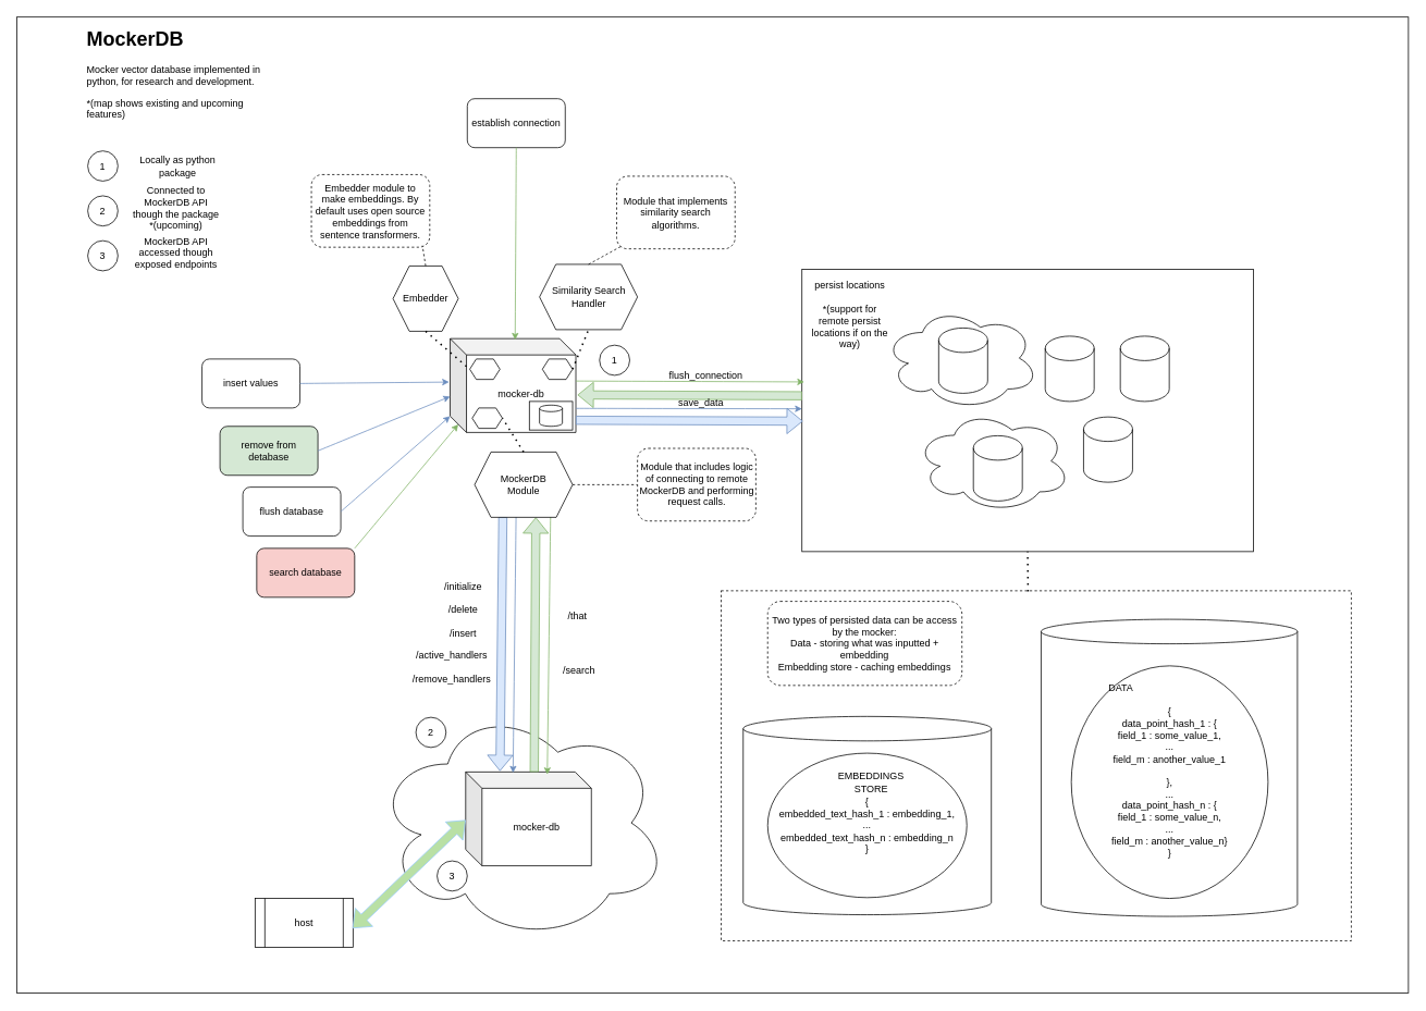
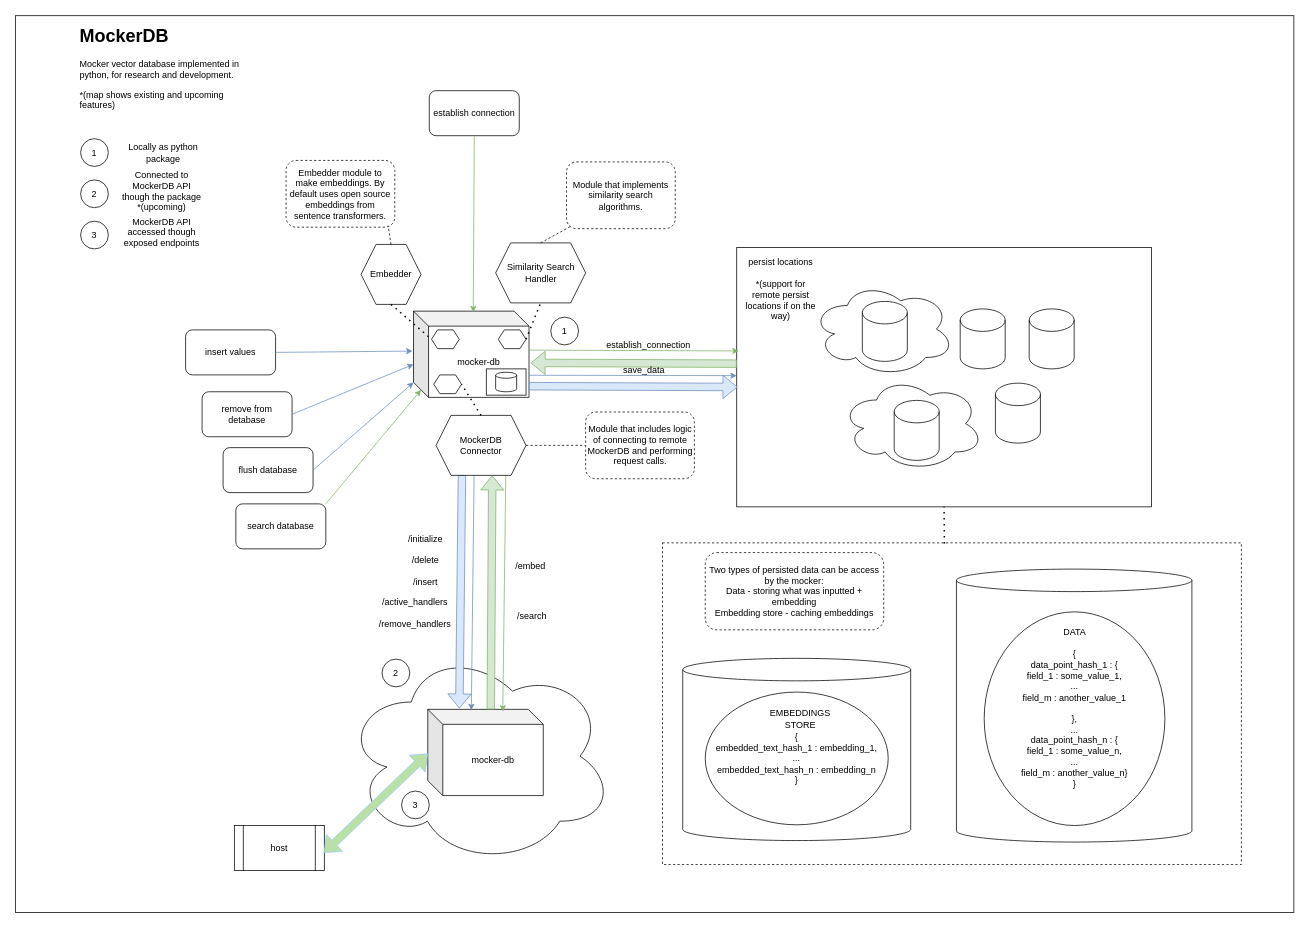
  <mxCell id="0" />
  <mxCell id="1" parent="0" />
  <mxCell id="2" value="" style="rounded=0;whiteSpace=wrap;html=1;" parent="1" vertex="1"><mxGeometry x="20" y="20" width="1705" height="1196" as="geometry" /></mxCell>
  <mxCell id="3" value="" style="rounded=0;whiteSpace=wrap;html=1;dashed=1;" parent="1" vertex="1"><mxGeometry x="883" y="723" width="772" height="429" as="geometry" /></mxCell>
  <mxCell id="4" value="" style="rounded=0;whiteSpace=wrap;html=1;" parent="1" vertex="1"><mxGeometry x="982" y="329" width="553" height="346" as="geometry" /></mxCell>
  <mxCell id="5" value="" style="ellipse;shape=cloud;whiteSpace=wrap;html=1;" parent="1" vertex="1"><mxGeometry x="1082" y="375" width="190" height="126" as="geometry" /></mxCell>
  <mxCell id="6" value="" style="shape=cylinder3;whiteSpace=wrap;html=1;boundedLbl=1;backgroundOutline=1;size=15;" parent="1" vertex="1"><mxGeometry x="910" y="877" width="304" height="243" as="geometry" /></mxCell>
  <mxCell id="7" value="" style="shape=cylinder3;whiteSpace=wrap;html=1;boundedLbl=1;backgroundOutline=1;size=15;" parent="1" vertex="1"><mxGeometry x="1275" y="758" width="314" height="364" as="geometry" /></mxCell>
  <mxCell id="8" value="{&lt;br&gt;data_point_hash_1 : {&lt;br&gt;field_1 : some_value_1,&lt;br&gt;...&lt;br&gt;field_m : another_value_1&lt;br&gt;&lt;br&gt;},&lt;br&gt;...&lt;br&gt;data_point_hash_n : {&lt;br style=&quot;border-color: var(--border-color);&quot;&gt;field_1 : some_value_n,&lt;br style=&quot;border-color: var(--border-color);&quot;&gt;...&lt;br style=&quot;border-color: var(--border-color);&quot;&gt;field_m : another_value_n}&lt;br&gt;}" style="ellipse;whiteSpace=wrap;html=1;" parent="1" vertex="1"><mxGeometry x="1312" y="815" width="241" height="285" as="geometry" /></mxCell>
  <mxCell id="9" value="{&lt;br&gt;embedded_text_hash_1 : embedding_1,&lt;br&gt;...&lt;br&gt;embedded_text_hash_n : embedding_n&lt;br&gt;}" style="ellipse;whiteSpace=wrap;html=1;" parent="1" vertex="1"><mxGeometry x="940" y="922" width="244" height="177" as="geometry" /></mxCell>
- <mxCell id="10" value="DATA" style="text;html=1;align=center;verticalAlign=middle;whiteSpace=wrap;rounded=0;" parent="1" vertex="1"><mxGeometry x="1342.5" y="827" width="60" height="30" as="geometry" /></mxCell>
+ <mxCell id="10" value="DATA" style="text;html=1;align=center;verticalAlign=middle;whiteSpace=wrap;rounded=0;" parent="1" vertex="1"><mxGeometry x="1402.5" y="827" width="60" height="30" as="geometry" /></mxCell>
  <mxCell id="11" value="EMBEDDINGS&lt;br&gt;STORE" style="text;html=1;align=center;verticalAlign=middle;whiteSpace=wrap;rounded=0;" parent="1" vertex="1"><mxGeometry x="1024" y="940" width="86" height="36" as="geometry" /></mxCell>
  <mxCell id="12" value="insert values" style="rounded=1;whiteSpace=wrap;html=1;" parent="1" vertex="1"><mxGeometry x="247" y="439" width="120" height="60" as="geometry" /></mxCell>
  <mxCell id="13" value="" style="curved=1;endArrow=classic;html=1;rounded=0;entryX=-0.008;entryY=0.463;entryDx=0;entryDy=0;entryPerimeter=0;exitX=1;exitY=0.5;exitDx=0;exitDy=0;fillColor=#dae8fc;strokeColor=#6c8ebf;" parent="1" source="12" target="15" edge="1"><mxGeometry width="50" height="50" relative="1" as="geometry"><mxPoint x="312" y="463" as="sourcePoint" /><mxPoint x="506" y="452" as="targetPoint" /><Array as="points" /></mxGeometry></mxCell>
  <mxCell id="14" value="establish connection" style="rounded=1;whiteSpace=wrap;html=1;" parent="1" vertex="1"><mxGeometry x="572" y="120" width="120" height="60" as="geometry" /></mxCell>
  <mxCell id="15" value="mocker-db" style="shape=cube;whiteSpace=wrap;html=1;boundedLbl=1;backgroundOutline=1;darkOpacity=0.05;darkOpacity2=0.1;" parent="1" vertex="1"><mxGeometry x="551" y="414" width="154" height="115" as="geometry" /></mxCell>
  <mxCell id="16" value="" style="shape=cylinder3;whiteSpace=wrap;html=1;boundedLbl=1;backgroundOutline=1;size=15;" parent="1" vertex="1"><mxGeometry x="1280" y="411" width="60" height="80" as="geometry" /></mxCell>
  <mxCell id="17" value="" style="shape=cylinder3;whiteSpace=wrap;html=1;boundedLbl=1;backgroundOutline=1;size=15;" parent="1" vertex="1"><mxGeometry x="1372" y="411" width="60" height="80" as="geometry" /></mxCell>
  <mxCell id="18" value="" style="shape=cylinder3;whiteSpace=wrap;html=1;boundedLbl=1;backgroundOutline=1;size=15;" parent="1" vertex="1"><mxGeometry x="1327" y="510" width="60" height="80" as="geometry" /></mxCell>
  <mxCell id="19" value="" style="shape=cylinder3;whiteSpace=wrap;html=1;boundedLbl=1;backgroundOutline=1;size=15;" parent="1" vertex="1"><mxGeometry x="1149.5" y="401" width="60" height="80" as="geometry" /></mxCell>
  <mxCell id="20" value="" style="ellipse;shape=cloud;whiteSpace=wrap;html=1;" parent="1" vertex="1"><mxGeometry x="1121" y="501" width="190" height="126" as="geometry" /></mxCell>
  <mxCell id="21" value="" style="shape=cylinder3;whiteSpace=wrap;html=1;boundedLbl=1;backgroundOutline=1;size=15;" parent="1" vertex="1"><mxGeometry x="1192" y="533" width="60" height="80" as="geometry" /></mxCell>
  <mxCell id="22" value="" style="endArrow=none;dashed=1;html=1;dashPattern=1 3;strokeWidth=2;rounded=0;entryX=0.5;entryY=1;entryDx=0;entryDy=0;exitX=0.487;exitY=0.002;exitDx=0;exitDy=0;exitPerimeter=0;" parent="1" source="3" target="4" edge="1"><mxGeometry width="50" height="50" relative="1" as="geometry"><mxPoint x="1302" y="788" as="sourcePoint" /><mxPoint x="1289" y="709" as="targetPoint" /></mxGeometry></mxCell>
  <mxCell id="23" value="persist locations&lt;br&gt;&lt;br&gt;*(support for remote persist locations if on the way)" style="text;html=1;align=center;verticalAlign=middle;whiteSpace=wrap;rounded=0;" parent="1" vertex="1"><mxGeometry x="992" y="368" width="98" height="33" as="geometry" /></mxCell>
  <mxCell id="24" value="Two types of persisted data can be access by the mocker:&lt;br&gt;Data - storing what was inputted + embedding&lt;br&gt;Embedding store - caching embeddings" style="rounded=1;whiteSpace=wrap;html=1;dashed=1;" parent="1" vertex="1"><mxGeometry x="940" y="736" width="238" height="103" as="geometry" /></mxCell>
  <mxCell id="25" value="" style="curved=1;endArrow=classic;html=1;rounded=0;entryX=0.517;entryY=0.013;entryDx=0;entryDy=0;entryPerimeter=0;exitX=0.5;exitY=1;exitDx=0;exitDy=0;fillColor=#d5e8d4;strokeColor=#82b366;" parent="1" source="14" target="15" edge="1"><mxGeometry width="50" height="50" relative="1" as="geometry"><mxPoint x="427" y="306" as="sourcePoint" /><mxPoint x="624" y="305" as="targetPoint" /><Array as="points" /></mxGeometry></mxCell>
  <mxCell id="26" value="" style="curved=1;endArrow=classic;html=1;rounded=0;entryX=0.005;entryY=0.399;entryDx=0;entryDy=0;entryPerimeter=0;exitX=1;exitY=0.452;exitDx=0;exitDy=0;exitPerimeter=0;fillColor=#d5e8d4;strokeColor=#82b366;" parent="1" source="15" target="4" edge="1"><mxGeometry width="50" height="50" relative="1" as="geometry"><mxPoint x="698" y="463" as="sourcePoint" /><mxPoint x="1102" y="469" as="targetPoint" /><Array as="points" /></mxGeometry></mxCell>
  <mxCell id="27" value="" style="shape=flexArrow;endArrow=classic;html=1;rounded=0;exitX=0;exitY=0.448;exitDx=0;exitDy=0;exitPerimeter=0;fillColor=#d5e8d4;strokeColor=#82b366;" parent="1" source="4" edge="1"><mxGeometry width="50" height="50" relative="1" as="geometry"><mxPoint x="862" y="579" as="sourcePoint" /><mxPoint x="707" y="483" as="targetPoint" /></mxGeometry></mxCell>
- <mxCell id="28" value="flush_connection" style="text;html=1;align=center;verticalAlign=middle;whiteSpace=wrap;rounded=0;" parent="1" vertex="1"><mxGeometry x="806" y="443" width="117" height="31" as="geometry" /></mxCell>
+ <mxCell id="28" value="establish_connection" style="text;html=1;align=center;verticalAlign=middle;whiteSpace=wrap;rounded=0;" parent="1" vertex="1"><mxGeometry x="806" y="443" width="117" height="31" as="geometry" /></mxCell>
  <mxCell id="29" value="" style="shape=flexArrow;endArrow=classic;html=1;rounded=0;exitX=1;exitY=0.87;exitDx=0;exitDy=0;exitPerimeter=0;fillColor=#dae8fc;strokeColor=#6c8ebf;entryX=0.002;entryY=0.538;entryDx=0;entryDy=0;entryPerimeter=0;" parent="1" source="15" target="4" edge="1"><mxGeometry width="50" height="50" relative="1" as="geometry"><mxPoint x="896.924" y="553" as="sourcePoint" /><mxPoint x="804" y="664.95" as="targetPoint" /></mxGeometry></mxCell>
  <mxCell id="30" value="" style="curved=1;endArrow=classic;html=1;rounded=0;exitX=1;exitY=0.452;exitDx=0;exitDy=0;exitPerimeter=0;fillColor=#dae8fc;strokeColor=#6c8ebf;" parent="1" edge="1"><mxGeometry width="50" height="50" relative="1" as="geometry"><mxPoint x="705" y="499.5" as="sourcePoint" /><mxPoint x="982" y="500" as="targetPoint" /><Array as="points" /></mxGeometry></mxCell>
  <mxCell id="31" value="save_data" style="text;html=1;align=center;verticalAlign=middle;whiteSpace=wrap;rounded=0;" parent="1" vertex="1"><mxGeometry x="800" y="477" width="117" height="31" as="geometry" /></mxCell>
  <mxCell id="32" value="Embedder" style="shape=hexagon;perimeter=hexagonPerimeter2;whiteSpace=wrap;html=1;fixedSize=1;" parent="1" vertex="1"><mxGeometry x="481" y="325" width="80" height="80" as="geometry" /></mxCell>
  <mxCell id="33" value="Similarity Search Handler" style="shape=hexagon;perimeter=hexagonPerimeter2;whiteSpace=wrap;html=1;fixedSize=1;" parent="1" vertex="1"><mxGeometry x="660.5" y="323" width="120" height="80" as="geometry" /></mxCell>
  <mxCell id="34" value="" style="ellipse;shape=cloud;whiteSpace=wrap;html=1;" parent="1" vertex="1"><mxGeometry x="458" y="863" width="360" height="289" as="geometry" /></mxCell>
  <mxCell id="35" value="mocker-db" style="shape=cube;whiteSpace=wrap;html=1;boundedLbl=1;backgroundOutline=1;darkOpacity=0.05;darkOpacity2=0.1;" parent="1" vertex="1"><mxGeometry x="570" y="945.04" width="154" height="115" as="geometry" /></mxCell>
  <mxCell id="36" value="1" style="ellipse;whiteSpace=wrap;html=1;aspect=fixed;" parent="1" vertex="1"><mxGeometry x="734" y="422" width="37" height="37" as="geometry" /></mxCell>
  <mxCell id="37" value="2" style="ellipse;whiteSpace=wrap;html=1;aspect=fixed;" parent="1" vertex="1"><mxGeometry x="509" y="878.04" width="37" height="37" as="geometry" /></mxCell>
  <mxCell id="38" value="" style="curved=1;endArrow=classic;html=1;rounded=0;fillColor=#d5e8d4;strokeColor=#82b366;exitX=0.775;exitY=0.994;exitDx=0;exitDy=0;exitPerimeter=0;" parent="1" source="75" edge="1"><mxGeometry width="50" height="50" relative="1" as="geometry"><mxPoint x="671" y="687" as="sourcePoint" /><mxPoint x="670" y="948.04" as="targetPoint" /><Array as="points" /></mxGeometry></mxCell>
  <mxCell id="39" value="" style="shape=flexArrow;endArrow=classic;html=1;rounded=0;exitX=0.288;exitY=0.994;exitDx=0;exitDy=0;exitPerimeter=0;fillColor=#dae8fc;strokeColor=#6c8ebf;entryX=0.273;entryY=-0.009;entryDx=0;entryDy=0;entryPerimeter=0;" parent="1" source="75" target="35" edge="1"><mxGeometry width="50" height="50" relative="1" as="geometry"><mxPoint x="612.058" y="684.04" as="sourcePoint" /><mxPoint x="1065" y="794.04" as="targetPoint" /></mxGeometry></mxCell>
  <mxCell id="40" value="" style="curved=1;endArrow=classic;html=1;rounded=0;entryX=0.377;entryY=0.009;entryDx=0;entryDy=0;entryPerimeter=0;exitX=0.423;exitY=0.975;exitDx=0;exitDy=0;fillColor=#dae8fc;strokeColor=#6c8ebf;exitPerimeter=0;" parent="1" source="75" target="35" edge="1"><mxGeometry width="50" height="50" relative="1" as="geometry"><mxPoint x="626.996" y="683.005" as="sourcePoint" /><mxPoint x="1024" y="843.04" as="targetPoint" /><Array as="points" /></mxGeometry></mxCell>
  <mxCell id="41" value="" style="shape=flexArrow;endArrow=classic;html=1;rounded=0;fillColor=#d5e8d4;strokeColor=#82b366;entryX=0.625;entryY=1;entryDx=0;entryDy=0;" parent="1" target="75" edge="1"><mxGeometry width="50" height="50" relative="1" as="geometry"><mxPoint x="654" y="945.04" as="sourcePoint" /><mxPoint x="654" y="684.04" as="targetPoint" /></mxGeometry></mxCell>
  <mxCell id="42" value="/search" style="text;html=1;align=center;verticalAlign=middle;whiteSpace=wrap;rounded=0;" parent="1" vertex="1"><mxGeometry x="679" y="806.04" width="60" height="30" as="geometry" /></mxCell>
  <mxCell id="43" value="/insert" style="text;html=1;align=center;verticalAlign=middle;whiteSpace=wrap;rounded=0;" parent="1" vertex="1"><mxGeometry x="537" y="761.04" width="60" height="30" as="geometry" /></mxCell>
  <mxCell id="44" value="/initialize" style="text;html=1;align=center;verticalAlign=middle;whiteSpace=wrap;rounded=0;" parent="1" vertex="1"><mxGeometry x="537" y="703.04" width="60" height="30" as="geometry" /></mxCell>
- <mxCell id="45" value="/that" style="text;html=1;align=center;verticalAlign=middle;whiteSpace=wrap;rounded=0;" parent="1" vertex="1"><mxGeometry x="677" y="740.04" width="60" height="30" as="geometry" /></mxCell>
+ <mxCell id="45" value="/embed" style="text;html=1;align=center;verticalAlign=middle;whiteSpace=wrap;rounded=0;" parent="1" vertex="1"><mxGeometry x="677" y="740.04" width="60" height="30" as="geometry" /></mxCell>
  <mxCell id="46" value="/delete" style="text;html=1;align=center;verticalAlign=middle;whiteSpace=wrap;rounded=0;" parent="1" vertex="1"><mxGeometry x="537" y="731.04" width="60" height="30" as="geometry" /></mxCell>
  <mxCell id="47" value="/active_handlers" style="text;html=1;align=center;verticalAlign=middle;whiteSpace=wrap;rounded=0;" parent="1" vertex="1"><mxGeometry x="523" y="787.04" width="60" height="30" as="geometry" /></mxCell>
  <mxCell id="48" value="/remove_handlers" style="text;html=1;align=center;verticalAlign=middle;whiteSpace=wrap;rounded=0;" parent="1" vertex="1"><mxGeometry x="523" y="817.04" width="60" height="30" as="geometry" /></mxCell>
  <mxCell id="49" value="" style="shape=hexagon;perimeter=hexagonPerimeter2;whiteSpace=wrap;html=1;fixedSize=1;size=8;" parent="1" vertex="1"><mxGeometry x="664" y="439" width="37" height="25" as="geometry" /></mxCell>
  <mxCell id="50" value="" style="shape=hexagon;perimeter=hexagonPerimeter2;whiteSpace=wrap;html=1;fixedSize=1;size=8;" parent="1" vertex="1"><mxGeometry x="575" y="439" width="37" height="25" as="geometry" /></mxCell>
  <mxCell id="51" value="" style="endArrow=none;dashed=1;html=1;dashPattern=1 3;strokeWidth=2;rounded=0;entryX=0;entryY=0.5;entryDx=0;entryDy=0;exitX=0.5;exitY=1;exitDx=0;exitDy=0;" parent="1" source="32" target="50" edge="1"><mxGeometry width="50" height="50" relative="1" as="geometry"><mxPoint x="279" y="254" as="sourcePoint" /><mxPoint x="329" y="204" as="targetPoint" /></mxGeometry></mxCell>
  <mxCell id="52" value="" style="endArrow=none;dashed=1;html=1;dashPattern=1 3;strokeWidth=2;rounded=0;exitX=1;exitY=0.5;exitDx=0;exitDy=0;entryX=0.5;entryY=1;entryDx=0;entryDy=0;" parent="1" source="49" target="33" edge="1"><mxGeometry width="50" height="50" relative="1" as="geometry"><mxPoint x="736" y="245" as="sourcePoint" /><mxPoint x="786" y="195" as="targetPoint" /></mxGeometry></mxCell>
  <mxCell id="53" value="1" style="ellipse;whiteSpace=wrap;html=1;aspect=fixed;" parent="1" vertex="1"><mxGeometry x="107" y="184" width="37" height="37" as="geometry" /></mxCell>
  <mxCell id="54" value="2" style="ellipse;whiteSpace=wrap;html=1;aspect=fixed;" parent="1" vertex="1"><mxGeometry x="107" y="239" width="37" height="37" as="geometry" /></mxCell>
  <mxCell id="55" value="&lt;h1&gt;MockerDB&lt;/h1&gt;&lt;p&gt;Mocker vector database implemented in python, for research and development.&lt;br&gt;&lt;/p&gt;&lt;p&gt;*(map shows existing and upcoming features)&lt;/p&gt;" style="text;html=1;spacing=5;spacingTop=-20;whiteSpace=wrap;overflow=hidden;rounded=0;" parent="1" vertex="1"><mxGeometry x="101" y="27" width="228" height="132" as="geometry" /></mxCell>
  <mxCell id="56" value="Locally as python package" style="text;html=1;align=center;verticalAlign=middle;whiteSpace=wrap;rounded=0;" parent="1" vertex="1"><mxGeometry x="162" y="188" width="111" height="30" as="geometry" /></mxCell>
  <mxCell id="57" value="Connected to MockerDB API though the package *(upcoming)" style="text;html=1;align=center;verticalAlign=middle;whiteSpace=wrap;rounded=0;" parent="1" vertex="1"><mxGeometry x="160" y="239" width="111" height="30" as="geometry" /></mxCell>
  <mxCell id="58" value="3" style="ellipse;whiteSpace=wrap;html=1;aspect=fixed;" parent="1" vertex="1"><mxGeometry x="107" y="294" width="37" height="37" as="geometry" /></mxCell>
  <mxCell id="59" value="MockerDB API accessed though exposed endpoints" style="text;html=1;align=center;verticalAlign=middle;whiteSpace=wrap;rounded=0;" parent="1" vertex="1"><mxGeometry x="160" y="294" width="111" height="30" as="geometry" /></mxCell>
  <mxCell id="60" value="3" style="ellipse;whiteSpace=wrap;html=1;aspect=fixed;" parent="1" vertex="1"><mxGeometry x="535" y="1054" width="37" height="37" as="geometry" /></mxCell>
  <mxCell id="61" value="host" style="shape=process;whiteSpace=wrap;html=1;backgroundOutline=1;" parent="1" vertex="1"><mxGeometry x="312" y="1100" width="120" height="60" as="geometry" /></mxCell>
  <mxCell id="62" value="" style="shape=flexArrow;endArrow=classic;startArrow=classic;html=1;rounded=0;entryX=0;entryY=0.513;entryDx=0;entryDy=0;entryPerimeter=0;strokeColor=#99CCFF;fillColor=#B9E0A5;exitX=0.995;exitY=0.61;exitDx=0;exitDy=0;exitPerimeter=0;" parent="1" source="61" target="35" edge="1"><mxGeometry width="100" height="100" relative="1" as="geometry"><mxPoint x="443" y="1125.04" as="sourcePoint" /><mxPoint x="727" y="1180.04" as="targetPoint" /></mxGeometry></mxCell>
  <mxCell id="63" value="" style="rounded=0;whiteSpace=wrap;html=1;" parent="1" vertex="1"><mxGeometry x="648" y="491" width="53" height="35" as="geometry" /></mxCell>
  <mxCell id="64" value="" style="shape=cylinder3;whiteSpace=wrap;html=1;boundedLbl=1;backgroundOutline=1;size=4;" parent="1" vertex="1"><mxGeometry x="660.5" y="495.5" width="28" height="26" as="geometry" /></mxCell>
- <mxCell id="65" value="search database" style="rounded=1;whiteSpace=wrap;html=1;fillColor=#f8cecc;" parent="1" vertex="1"><mxGeometry x="314" y="671" width="120" height="60" as="geometry" /></mxCell>
+ <mxCell id="65" value="search database" style="rounded=1;whiteSpace=wrap;html=1;" parent="1" vertex="1"><mxGeometry x="314" y="671" width="120" height="60" as="geometry" /></mxCell>
  <mxCell id="66" value="" style="curved=1;endArrow=classic;html=1;rounded=0;exitX=1;exitY=0;exitDx=0;exitDy=0;fillColor=#d5e8d4;strokeColor=#82b366;entryX=0;entryY=0;entryDx=10;entryDy=105;entryPerimeter=0;" parent="1" source="65" target="15" edge="1"><mxGeometry width="50" height="50" relative="1" as="geometry"><mxPoint x="431" y="516" as="sourcePoint" /><mxPoint x="430" y="751" as="targetPoint" /><Array as="points" /></mxGeometry></mxCell>
- <mxCell id="67" value="remove from detabase" style="rounded=1;whiteSpace=wrap;html=1;fillColor=#d5e8d4;" parent="1" vertex="1"><mxGeometry x="269" y="521.5" width="120" height="60" as="geometry" /></mxCell>
+ <mxCell id="67" value="remove from detabase" style="rounded=1;whiteSpace=wrap;html=1;" parent="1" vertex="1"><mxGeometry x="269" y="521.5" width="120" height="60" as="geometry" /></mxCell>
  <mxCell id="68" value="" style="curved=1;endArrow=classic;html=1;rounded=0;entryX=0;entryY=0.617;entryDx=0;entryDy=0;entryPerimeter=0;exitX=1;exitY=0.5;exitDx=0;exitDy=0;fillColor=#dae8fc;strokeColor=#6c8ebf;" parent="1" source="67" target="15" edge="1"><mxGeometry width="50" height="50" relative="1" as="geometry"><mxPoint x="392" y="531" as="sourcePoint" /><mxPoint x="575" y="529" as="targetPoint" /><Array as="points" /></mxGeometry></mxCell>
  <mxCell id="69" value="flush database" style="rounded=1;whiteSpace=wrap;html=1;" parent="1" vertex="1"><mxGeometry x="297" y="596" width="120" height="60" as="geometry" /></mxCell>
  <mxCell id="70" value="" style="curved=1;endArrow=classic;html=1;rounded=0;entryX=0;entryY=0;entryDx=0;entryDy=95;entryPerimeter=0;exitX=1;exitY=0.5;exitDx=0;exitDy=0;fillColor=#dae8fc;strokeColor=#6c8ebf;" parent="1" source="69" target="15" edge="1"><mxGeometry width="50" height="50" relative="1" as="geometry"><mxPoint x="399" y="562" as="sourcePoint" /><mxPoint x="563" y="502" as="targetPoint" /><Array as="points" /></mxGeometry></mxCell>
  <mxCell id="71" value="Embedder module to make embeddings. By default uses open source embeddings from sentence transformers." style="rounded=1;whiteSpace=wrap;html=1;dashed=1;" parent="1" vertex="1"><mxGeometry x="381" y="213" width="145" height="89" as="geometry" /></mxCell>
  <mxCell id="72" value="" style="endArrow=none;dashed=1;html=1;rounded=0;entryX=0.938;entryY=0.978;entryDx=0;entryDy=0;exitX=0.5;exitY=0;exitDx=0;exitDy=0;entryPerimeter=0;" parent="1" source="32" target="71" edge="1"><mxGeometry width="50" height="50" relative="1" as="geometry"><mxPoint x="339" y="363" as="sourcePoint" /><mxPoint x="389" y="313" as="targetPoint" /></mxGeometry></mxCell>
  <mxCell id="73" value="Module that implements similarity search algorithms." style="rounded=1;whiteSpace=wrap;html=1;dashed=1;" parent="1" vertex="1"><mxGeometry x="755" y="215" width="145" height="89" as="geometry" /></mxCell>
  <mxCell id="74" value="" style="endArrow=none;dashed=1;html=1;rounded=0;entryX=0.037;entryY=0.966;entryDx=0;entryDy=0;exitX=0.5;exitY=0;exitDx=0;exitDy=0;entryPerimeter=0;" parent="1" source="33" target="73" edge="1"><mxGeometry width="50" height="50" relative="1" as="geometry"><mxPoint x="701" y="290" as="sourcePoint" /><mxPoint x="677" y="265" as="targetPoint" /></mxGeometry></mxCell>
- <mxCell id="75" value="MockerDB &lt;br&gt;Module" style="shape=hexagon;perimeter=hexagonPerimeter2;whiteSpace=wrap;html=1;fixedSize=1;" parent="1" vertex="1"><mxGeometry x="581" y="553" width="120" height="80" as="geometry" /></mxCell>
+ <mxCell id="75" value="MockerDB &lt;br&gt;Connector" style="shape=hexagon;perimeter=hexagonPerimeter2;whiteSpace=wrap;html=1;fixedSize=1;" parent="1" vertex="1"><mxGeometry x="581" y="553" width="120" height="80" as="geometry" /></mxCell>
  <mxCell id="76" value="" style="shape=hexagon;perimeter=hexagonPerimeter2;whiteSpace=wrap;html=1;fixedSize=1;size=8;" parent="1" vertex="1"><mxGeometry x="578" y="499" width="37" height="25" as="geometry" /></mxCell>
  <mxCell id="77" value="" style="endArrow=none;dashed=1;html=1;dashPattern=1 3;strokeWidth=2;rounded=0;exitX=0.5;exitY=0;exitDx=0;exitDy=0;entryX=1;entryY=0.5;entryDx=0;entryDy=0;" parent="1" source="75" target="76" edge="1"><mxGeometry width="50" height="50" relative="1" as="geometry"><mxPoint x="704" y="600" as="sourcePoint" /><mxPoint x="724" y="551" as="targetPoint" /></mxGeometry></mxCell>
  <mxCell id="78" value="" style="endArrow=none;dashed=1;html=1;rounded=0;entryX=0;entryY=0.5;entryDx=0;entryDy=0;exitX=1;exitY=0.5;exitDx=0;exitDy=0;" parent="1" source="75" target="79" edge="1"><mxGeometry width="50" height="50" relative="1" as="geometry"><mxPoint x="724" y="590" as="sourcePoint" /><mxPoint x="763" y="568" as="targetPoint" /></mxGeometry></mxCell>
  <mxCell id="79" value="Module that includes logic of connecting to remote MockerDB and performing request calls." style="rounded=1;whiteSpace=wrap;html=1;dashed=1;" parent="1" vertex="1"><mxGeometry x="780.5" y="548.5" width="145" height="89" as="geometry" /></mxCell>
